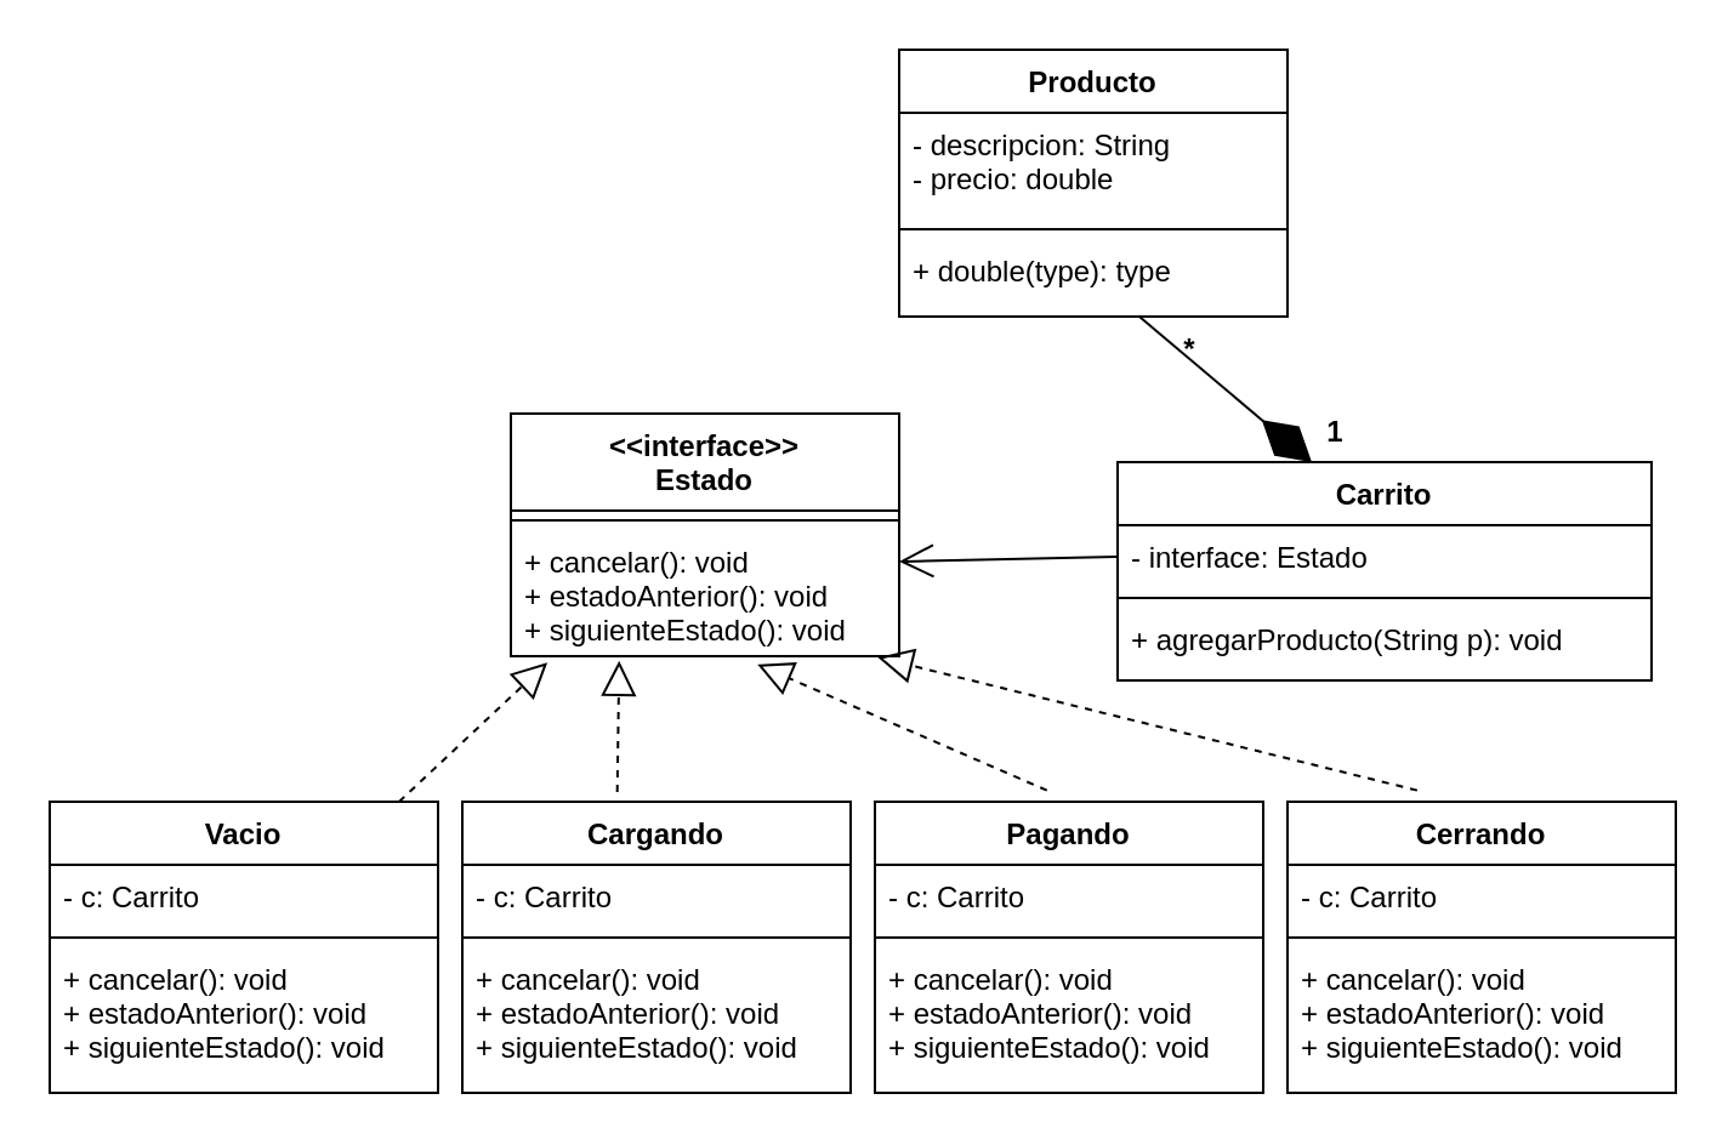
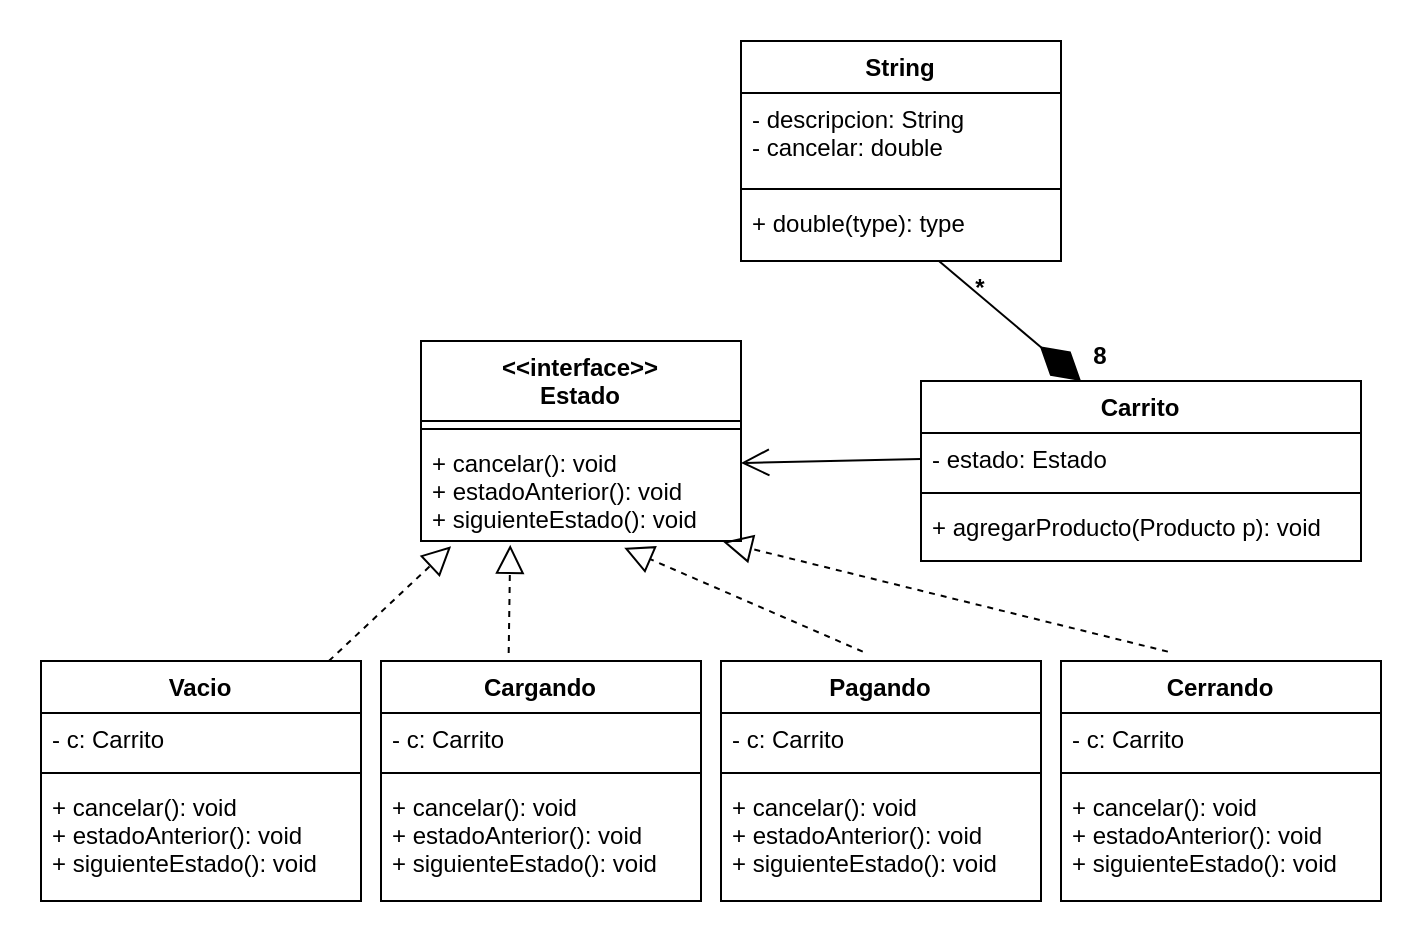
  <mxCell id="0" />
  <mxCell id="1" parent="0" />
  <mxCell id="2" value="&lt;&lt;interface&gt;&gt;&#10;Estado" style="swimlane;fontStyle=1;align=center;verticalAlign=top;childLayout=stackLayout;horizontal=1;startSize=40;horizontalStack=0;resizeParent=1;resizeParentMax=0;resizeLast=0;collapsible=1;marginBottom=0;" parent="1" vertex="1"><mxGeometry x="210" y="170" width="160" height="100" as="geometry" /></mxCell>
  <mxCell id="3" value="" style="line;strokeWidth=1;fillColor=none;align=left;verticalAlign=middle;spacingTop=-1;spacingLeft=3;spacingRight=3;rotatable=0;labelPosition=right;points=[];portConstraint=eastwest;strokeColor=inherit;" parent="2" vertex="1"><mxGeometry y="40" width="160" height="8" as="geometry" /></mxCell>
  <mxCell id="4" value="+ cancelar(): void&#10;+ estadoAnterior(): void&#10;+ siguienteEstado(): void" style="text;strokeColor=none;fillColor=none;align=left;verticalAlign=top;spacingLeft=4;spacingRight=4;overflow=hidden;rotatable=0;points=[[0,0.5],[1,0.5]];portConstraint=eastwest;" parent="2" vertex="1"><mxGeometry y="48" width="160" height="52" as="geometry" /></mxCell>
  <mxCell id="5" value="" style="endArrow=open;endFill=1;endSize=12;html=1;rounded=0;exitX=0;exitY=0.5;exitDx=0;exitDy=0;" parent="1" edge="1"><mxGeometry width="160" relative="1" as="geometry"><mxPoint x="460" y="229" as="sourcePoint" /><mxPoint x="370" y="231" as="targetPoint" /></mxGeometry></mxCell>
  <mxCell id="6" value="Cargando" style="swimlane;fontStyle=1;align=center;verticalAlign=top;childLayout=stackLayout;horizontal=1;startSize=26;horizontalStack=0;resizeParent=1;resizeParentMax=0;resizeLast=0;collapsible=1;marginBottom=0;" parent="1" vertex="1"><mxGeometry x="190" y="330" width="160" height="120" as="geometry" /></mxCell>
  <mxCell id="7" value="- c: Carrito" style="text;strokeColor=none;fillColor=none;align=left;verticalAlign=top;spacingLeft=4;spacingRight=4;overflow=hidden;rotatable=0;points=[[0,0.5],[1,0.5]];portConstraint=eastwest;" parent="6" vertex="1"><mxGeometry y="26" width="160" height="26" as="geometry" /></mxCell>
  <mxCell id="8" value="" style="line;strokeWidth=1;fillColor=none;align=left;verticalAlign=middle;spacingTop=-1;spacingLeft=3;spacingRight=3;rotatable=0;labelPosition=right;points=[];portConstraint=eastwest;strokeColor=inherit;" parent="6" vertex="1"><mxGeometry y="52" width="160" height="8" as="geometry" /></mxCell>
  <mxCell id="9" value="+ cancelar(): void&#10;+ estadoAnterior(): void&#10;+ siguienteEstado(): void" style="text;strokeColor=none;fillColor=none;align=left;verticalAlign=top;spacingLeft=4;spacingRight=4;overflow=hidden;rotatable=0;points=[[0,0.5],[1,0.5]];portConstraint=eastwest;" parent="6" vertex="1"><mxGeometry y="60" width="160" height="60" as="geometry" /></mxCell>
  <mxCell id="10" value="Pagando" style="swimlane;fontStyle=1;align=center;verticalAlign=top;childLayout=stackLayout;horizontal=1;startSize=26;horizontalStack=0;resizeParent=1;resizeParentMax=0;resizeLast=0;collapsible=1;marginBottom=0;" parent="1" vertex="1"><mxGeometry x="360" y="330" width="160" height="120" as="geometry" /></mxCell>
  <mxCell id="11" value="- c: Carrito" style="text;strokeColor=none;fillColor=none;align=left;verticalAlign=top;spacingLeft=4;spacingRight=4;overflow=hidden;rotatable=0;points=[[0,0.5],[1,0.5]];portConstraint=eastwest;" parent="10" vertex="1"><mxGeometry y="26" width="160" height="26" as="geometry" /></mxCell>
  <mxCell id="12" value="" style="line;strokeWidth=1;fillColor=none;align=left;verticalAlign=middle;spacingTop=-1;spacingLeft=3;spacingRight=3;rotatable=0;labelPosition=right;points=[];portConstraint=eastwest;strokeColor=inherit;" parent="10" vertex="1"><mxGeometry y="52" width="160" height="8" as="geometry" /></mxCell>
  <mxCell id="13" value="+ cancelar(): void&#10;+ estadoAnterior(): void&#10;+ siguienteEstado(): void" style="text;strokeColor=none;fillColor=none;align=left;verticalAlign=top;spacingLeft=4;spacingRight=4;overflow=hidden;rotatable=0;points=[[0,0.5],[1,0.5]];portConstraint=eastwest;" parent="10" vertex="1"><mxGeometry y="60" width="160" height="60" as="geometry" /></mxCell>
  <mxCell id="14" value="Cerrando" style="swimlane;fontStyle=1;align=center;verticalAlign=top;childLayout=stackLayout;horizontal=1;startSize=26;horizontalStack=0;resizeParent=1;resizeParentMax=0;resizeLast=0;collapsible=1;marginBottom=0;" parent="1" vertex="1"><mxGeometry x="530" y="330" width="160" height="120" as="geometry"><mxRectangle x="480" y="310" width="110" height="30" as="alternateBounds" /></mxGeometry></mxCell>
  <mxCell id="15" value="- c: Carrito" style="text;strokeColor=none;fillColor=none;align=left;verticalAlign=top;spacingLeft=4;spacingRight=4;overflow=hidden;rotatable=0;points=[[0,0.5],[1,0.5]];portConstraint=eastwest;" parent="14" vertex="1"><mxGeometry y="26" width="160" height="26" as="geometry" /></mxCell>
  <mxCell id="16" value="" style="line;strokeWidth=1;fillColor=none;align=left;verticalAlign=middle;spacingTop=-1;spacingLeft=3;spacingRight=3;rotatable=0;labelPosition=right;points=[];portConstraint=eastwest;strokeColor=inherit;" parent="14" vertex="1"><mxGeometry y="52" width="160" height="8" as="geometry" /></mxCell>
  <mxCell id="17" value="+ cancelar(): void&#10;+ estadoAnterior(): void&#10;+ siguienteEstado(): void" style="text;strokeColor=none;fillColor=none;align=left;verticalAlign=top;spacingLeft=4;spacingRight=4;overflow=hidden;rotatable=0;points=[[0,0.5],[1,0.5]];portConstraint=eastwest;" parent="14" vertex="1"><mxGeometry y="60" width="160" height="60" as="geometry" /></mxCell>
  <mxCell id="18" value="Vacio" style="swimlane;fontStyle=1;align=center;verticalAlign=top;childLayout=stackLayout;horizontal=1;startSize=26;horizontalStack=0;resizeParent=1;resizeParentMax=0;resizeLast=0;collapsible=1;marginBottom=0;" parent="1" vertex="1"><mxGeometry x="20" y="330" width="160" height="120" as="geometry" /></mxCell>
  <mxCell id="19" value="- c: Carrito" style="text;strokeColor=none;fillColor=none;align=left;verticalAlign=top;spacingLeft=4;spacingRight=4;overflow=hidden;rotatable=0;points=[[0,0.5],[1,0.5]];portConstraint=eastwest;" parent="18" vertex="1"><mxGeometry y="26" width="160" height="26" as="geometry" /></mxCell>
  <mxCell id="20" value="" style="line;strokeWidth=1;fillColor=none;align=left;verticalAlign=middle;spacingTop=-1;spacingLeft=3;spacingRight=3;rotatable=0;labelPosition=right;points=[];portConstraint=eastwest;strokeColor=inherit;" parent="18" vertex="1"><mxGeometry y="52" width="160" height="8" as="geometry" /></mxCell>
  <mxCell id="21" value="+ cancelar(): void&#10;+ estadoAnterior(): void&#10;+ siguienteEstado(): void" style="text;strokeColor=none;fillColor=none;align=left;verticalAlign=top;spacingLeft=4;spacingRight=4;overflow=hidden;rotatable=0;points=[[0,0.5],[1,0.5]];portConstraint=eastwest;" parent="18" vertex="1"><mxGeometry y="60" width="160" height="60" as="geometry" /></mxCell>
  <mxCell id="22" value="" style="endArrow=block;dashed=1;endFill=0;endSize=12;html=1;rounded=0;entryX=0.279;entryY=1.037;entryDx=0;entryDy=0;entryPerimeter=0;exitX=0.399;exitY=-0.033;exitDx=0;exitDy=0;exitPerimeter=0;" parent="1" source="6" target="4" edge="1"><mxGeometry width="160" relative="1" as="geometry"><mxPoint x="330" y="300" as="sourcePoint" /><mxPoint x="490" y="300" as="targetPoint" /></mxGeometry></mxCell>
  <mxCell id="23" value="" style="endArrow=block;dashed=1;endFill=0;endSize=12;html=1;rounded=0;entryX=0.635;entryY=1.066;entryDx=0;entryDy=0;entryPerimeter=0;exitX=0.443;exitY=-0.039;exitDx=0;exitDy=0;exitPerimeter=0;" parent="1" source="10" target="4" edge="1"><mxGeometry width="160" relative="1" as="geometry"><mxPoint x="263.84" y="336.04" as="sourcePoint" /><mxPoint x="264.64" y="281.924" as="targetPoint" /></mxGeometry></mxCell>
  <mxCell id="24" value="" style="endArrow=block;dashed=1;endFill=0;endSize=12;html=1;rounded=0;entryX=0.945;entryY=1.009;entryDx=0;entryDy=0;entryPerimeter=0;exitX=0.334;exitY=-0.039;exitDx=0;exitDy=0;exitPerimeter=0;" parent="1" source="14" target="4" edge="1"><mxGeometry width="160" relative="1" as="geometry"><mxPoint x="273.84" y="346.04" as="sourcePoint" /><mxPoint x="274.64" y="291.924" as="targetPoint" /></mxGeometry></mxCell>
  <mxCell id="25" value="" style="endArrow=block;dashed=1;endFill=0;endSize=12;html=1;rounded=0;entryX=0.094;entryY=1.051;entryDx=0;entryDy=0;entryPerimeter=0;" parent="1" source="18" target="4" edge="1"><mxGeometry width="160" relative="1" as="geometry"><mxPoint x="593.44" y="335.32" as="sourcePoint" /><mxPoint x="371.2" y="280.468" as="targetPoint" /></mxGeometry></mxCell>
- <mxCell id="26" value="Producto" style="swimlane;fontStyle=1;align=center;verticalAlign=top;childLayout=stackLayout;horizontal=1;startSize=26;horizontalStack=0;resizeParent=1;resizeParentMax=0;resizeLast=0;collapsible=1;marginBottom=0;" vertex="1" parent="1"><mxGeometry x="370" width="160" height="110" as="geometry" y="20" /></mxCell>
- <mxCell id="27" value="- descripcion: String&#10;- precio: double" style="text;strokeColor=none;fillColor=none;align=left;verticalAlign=top;spacingLeft=4;spacingRight=4;overflow=hidden;rotatable=0;points=[[0,0.5],[1,0.5]];portConstraint=eastwest;" vertex="1" parent="26"><mxGeometry y="26" width="160" height="44" as="geometry" /></mxCell>
+ <mxCell id="26" value="String" style="swimlane;fontStyle=1;align=center;verticalAlign=top;childLayout=stackLayout;horizontal=1;startSize=26;horizontalStack=0;resizeParent=1;resizeParentMax=0;resizeLast=0;collapsible=1;marginBottom=0;" vertex="1" parent="1"><mxGeometry x="370" width="160" height="110" as="geometry" y="20" /></mxCell>
+ <mxCell id="27" value="- descripcion: String&#10;- cancelar: double" style="text;strokeColor=none;fillColor=none;align=left;verticalAlign=top;spacingLeft=4;spacingRight=4;overflow=hidden;rotatable=0;points=[[0,0.5],[1,0.5]];portConstraint=eastwest;" vertex="1" parent="26"><mxGeometry y="26" width="160" height="44" as="geometry" /></mxCell>
  <mxCell id="28" value="" style="line;strokeWidth=1;fillColor=none;align=left;verticalAlign=middle;spacingTop=-1;spacingLeft=3;spacingRight=3;rotatable=0;labelPosition=right;points=[];portConstraint=eastwest;strokeColor=inherit;" vertex="1" parent="26"><mxGeometry y="70" width="160" height="8" as="geometry" /></mxCell>
  <mxCell id="29" value="+ double(type): type" style="text;strokeColor=none;fillColor=none;align=left;verticalAlign=top;spacingLeft=4;spacingRight=4;overflow=hidden;rotatable=0;points=[[0,0.5],[1,0.5]];portConstraint=eastwest;" vertex="1" parent="26"><mxGeometry y="78" width="160" height="32" as="geometry" /></mxCell>
  <mxCell id="30" value="" style="endArrow=diamondThin;endFill=1;endSize=24;html=1;rounded=0;entryX=0.5;entryY=0;entryDx=0;entryDy=0;" edge="1" parent="1" source="29"><mxGeometry width="160" relative="1" as="geometry"><mxPoint x="30" y="280" as="sourcePoint" /><mxPoint x="540" y="190" as="targetPoint" /></mxGeometry></mxCell>
  <mxCell id="31" value="*" style="text;align=center;fontStyle=1;verticalAlign=middle;spacingLeft=3;spacingRight=3;strokeColor=none;rotatable=0;points=[[0,0.5],[1,0.5]];portConstraint=eastwest;" vertex="1" parent="1"><mxGeometry x="450" y="130" width="80" height="26" as="geometry" /></mxCell>
- <mxCell id="32" value="1" style="text;align=center;fontStyle=1;verticalAlign=middle;spacingLeft=3;spacingRight=3;strokeColor=none;rotatable=0;points=[[0,0.5],[1,0.5]];portConstraint=eastwest;" vertex="1" parent="1"><mxGeometry x="510" y="164" width="80" height="26" as="geometry" /></mxCell>
+ <mxCell id="32" value="8" style="text;align=center;fontStyle=1;verticalAlign=middle;spacingLeft=3;spacingRight=3;strokeColor=none;rotatable=0;points=[[0,0.5],[1,0.5]];portConstraint=eastwest;" vertex="1" parent="1"><mxGeometry x="510" y="164" width="80" height="26" as="geometry" /></mxCell>
  <mxCell id="33" value="Carrito" style="swimlane;fontStyle=1;align=center;verticalAlign=top;childLayout=stackLayout;horizontal=1;startSize=26;horizontalStack=0;resizeParent=1;resizeParentMax=0;resizeLast=0;collapsible=1;marginBottom=0;" vertex="1" parent="1"><mxGeometry x="460" y="190" width="220" height="90" as="geometry"><mxRectangle x="480" y="310" width="110" height="30" as="alternateBounds" /></mxGeometry></mxCell>
- <mxCell id="34" value="- interface: Estado" style="text;strokeColor=none;fillColor=none;align=left;verticalAlign=top;spacingLeft=4;spacingRight=4;overflow=hidden;rotatable=0;points=[[0,0.5],[1,0.5]];portConstraint=eastwest;" vertex="1" parent="33"><mxGeometry y="26" width="220" height="26" as="geometry" /></mxCell>
+ <mxCell id="34" value="- estado: Estado" style="text;strokeColor=none;fillColor=none;align=left;verticalAlign=top;spacingLeft=4;spacingRight=4;overflow=hidden;rotatable=0;points=[[0,0.5],[1,0.5]];portConstraint=eastwest;" vertex="1" parent="33"><mxGeometry y="26" width="220" height="26" as="geometry" /></mxCell>
  <mxCell id="35" value="" style="line;strokeWidth=1;fillColor=none;align=left;verticalAlign=middle;spacingTop=-1;spacingLeft=3;spacingRight=3;rotatable=0;labelPosition=right;points=[];portConstraint=eastwest;strokeColor=inherit;" vertex="1" parent="33"><mxGeometry y="52" width="220" height="8" as="geometry" /></mxCell>
- <mxCell id="36" value="+ agregarProducto(String p): void" style="text;strokeColor=none;fillColor=none;align=left;verticalAlign=top;spacingLeft=4;spacingRight=4;overflow=hidden;rotatable=0;points=[[0,0.5],[1,0.5]];portConstraint=eastwest;" vertex="1" parent="33"><mxGeometry y="60" width="220" height="30" as="geometry" /></mxCell>
+ <mxCell id="36" value="+ agregarProducto(Producto p): void" style="text;strokeColor=none;fillColor=none;align=left;verticalAlign=top;spacingLeft=4;spacingRight=4;overflow=hidden;rotatable=0;points=[[0,0.5],[1,0.5]];portConstraint=eastwest;" vertex="1" parent="33"><mxGeometry y="60" width="220" height="30" as="geometry" /></mxCell>
